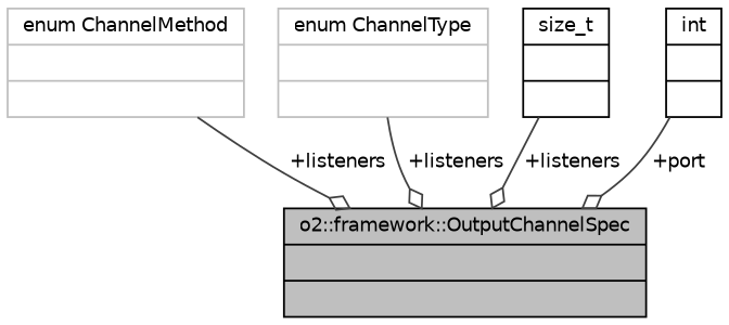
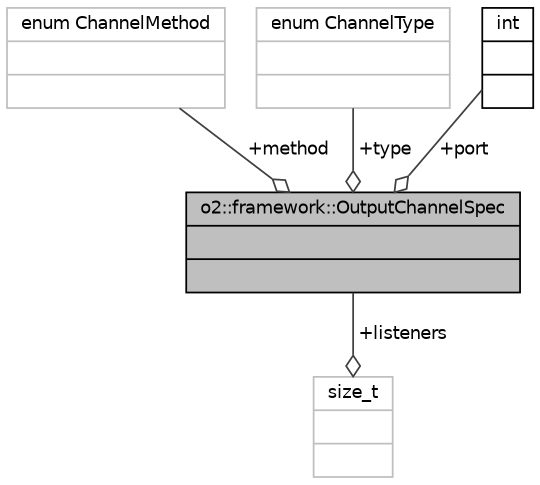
  digraph {
    node [color=grey75 fontname=Helvetica fontsize=10 shape=record]
    edge [arrowhead=odiamond color=grey25 fontname=Helvetica fontsize=10 labelfontname=Helvetica labelfontsize=10 style=solid]
    n1 [color=black fillcolor=grey75 fontcolor=black height=0.2 label="{o2::framework::OutputChannelSpec\n||}" style=filled width=0.4]
    n2 [height=0.2 label="{enum ChannelMethod\n||}" width=0.4]
    n3 [height=0.2 label="{enum ChannelType\n||}" width=0.4]
-   n4 [color=black height=0.2 label="{size_t\n||}" width=0.4]
+   n4 [height=0.2 label="{size_t\n||}" width=0.4]
    n5 [color=black height=0.2 label="{int\n||}" width=0.4]
-   n2 -> n1 [label=" +listeners"]
-   n3 -> n1 [label=" +listeners"]
-   n4 -> n1 [label=" +listeners"]
+   n2 -> n1 [label=" +method"]
+   n3 -> n1 [label=" +type"]
+   n1 -> n4 [label=" +listeners"]
    n5 -> n1 [label=" +port"]
  }
